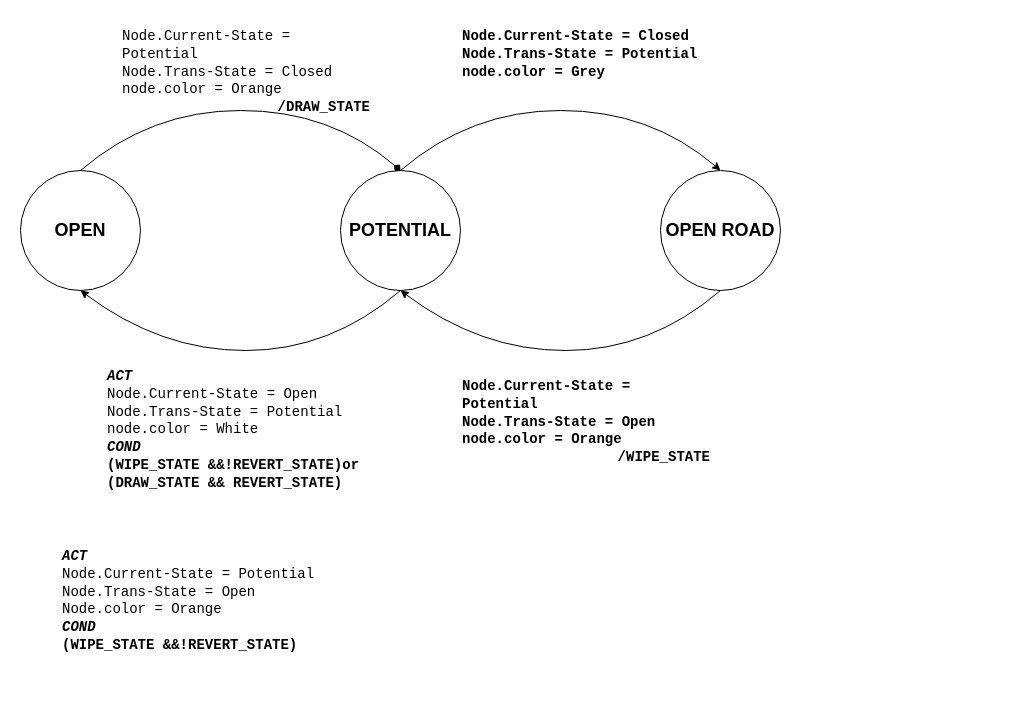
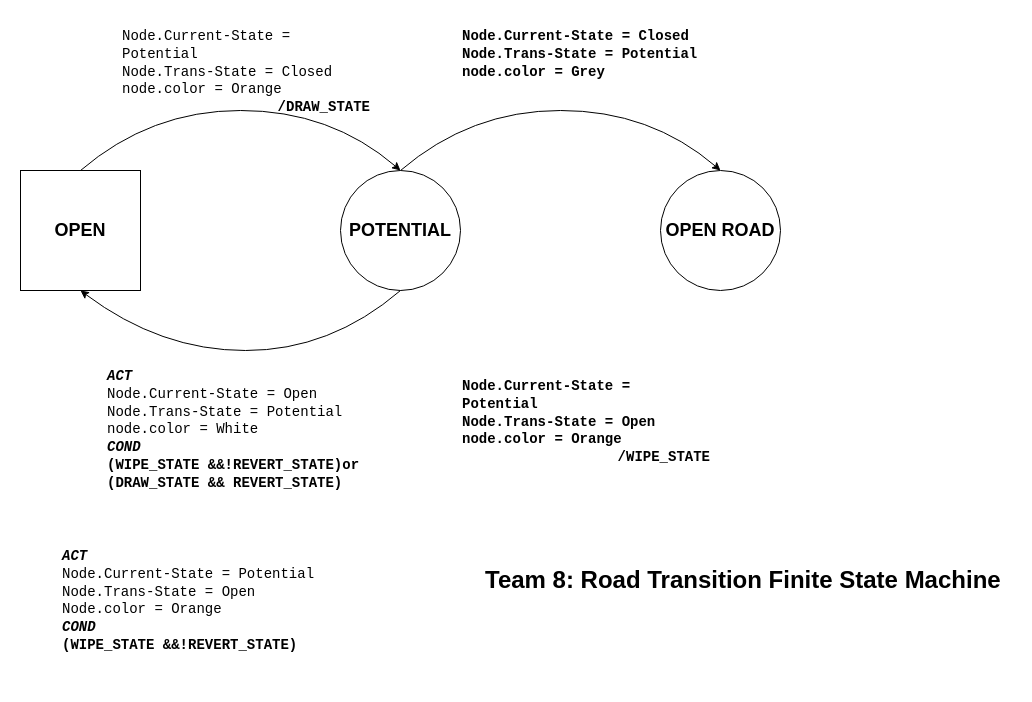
  <mxCell id="0" />
  <mxCell id="1" parent="0" />
  <mxCell id="2" value="&lt;font style=&quot;font-size: 18px;&quot;&gt;&lt;b&gt;POTENTIAL &lt;br&gt;&lt;/b&gt;&lt;/font&gt;" style="ellipse;whiteSpace=wrap;html=1;aspect=fixed;fillColor=default;" parent="1" vertex="1"><mxGeometry x="340" y="170" width="120" height="120" as="geometry" /></mxCell>
  <mxCell id="3" value="&lt;font style=&quot;font-size: 18px;&quot;&gt;&lt;b&gt;OPEN ROAD&lt;br&gt;&lt;/b&gt;&lt;/font&gt;" style="ellipse;whiteSpace=wrap;html=1;aspect=fixed;fillColor=default;" parent="1" vertex="1"><mxGeometry x="660" y="170" width="120" height="120" as="geometry" /></mxCell>
- <mxCell id="4" value="&lt;font style=&quot;font-size: 18px;&quot;&gt;&lt;b&gt;OPEN&lt;/b&gt;&lt;/font&gt;" style="ellipse;whiteSpace=wrap;html=1;aspect=fixed;fillColor=default;" parent="1" vertex="1"><mxGeometry y="170" width="120" height="120" as="geometry" x="20" /></mxCell>
+ <mxCell id="4" value="&lt;font style=&quot;font-size: 18px;&quot;&gt;&lt;b&gt;OPEN&lt;/b&gt;&lt;/font&gt;" style="whiteSpace=wrap;html=1;aspect=fixed;fillColor=default;rounded=0;" parent="1" vertex="1"><mxGeometry y="170" width="120" height="120" as="geometry" x="20" /></mxCell>
  <mxCell id="5" value="&lt;div style=&quot;font-size: 14px;&quot; align=&quot;left&quot;&gt;&lt;font style=&quot;font-size: 14px;&quot; face=&quot;Courier New&quot;&gt;&lt;font style=&quot;font-size: 14px;&quot;&gt;Node.Current-State = Potential&lt;/font&gt;&lt;/font&gt;&lt;/div&gt;&lt;div style=&quot;font-size: 14px;&quot; align=&quot;left&quot;&gt;&lt;font style=&quot;font-size: 14px;&quot; face=&quot;Courier New&quot;&gt;&lt;font style=&quot;font-size: 14px;&quot;&gt;Node.Trans-State = Closed&lt;/font&gt;&lt;/font&gt;&lt;/div&gt;&lt;div style=&quot;font-size: 14px;&quot; align=&quot;left&quot;&gt;&lt;font style=&quot;font-size: 14px;&quot; face=&quot;Courier New&quot;&gt;&lt;font style=&quot;font-size: 14px;&quot;&gt;node.color = Orange&lt;/font&gt;&lt;b&gt;&lt;font style=&quot;font-size: 14px;&quot;&gt;&lt;font style=&quot;font-size: 14px;&quot;&gt;&lt;br&gt;&lt;/font&gt;&lt;/font&gt;&lt;/b&gt;&lt;/font&gt;&lt;/div&gt;&lt;div style=&quot;font-size: 14px;&quot; align=&quot;right&quot;&gt;&lt;font style=&quot;font-size: 14px;&quot; face=&quot;Courier New&quot;&gt;&lt;b&gt;&lt;font style=&quot;font-size: 14px;&quot;&gt;&lt;font style=&quot;font-size: 14px;&quot;&gt;/DRAW_STATE&lt;br&gt;&lt;/font&gt;&lt;/font&gt;&lt;/b&gt;&lt;/font&gt;&lt;/div&gt;&lt;div style=&quot;font-size: 14px;&quot;&gt;&lt;font style=&quot;font-size: 14px;&quot; face=&quot;Courier New&quot;&gt;&lt;b&gt;&lt;font style=&quot;font-size: 14px;&quot;&gt;&lt;font style=&quot;font-size: 14px;&quot;&gt;&lt;br&gt;&lt;/font&gt;&lt;/font&gt;&lt;/b&gt;&lt;/font&gt;&lt;/div&gt;" style="text;html=1;strokeColor=none;fillColor=none;align=left;verticalAlign=top;whiteSpace=wrap;rounded=0;" parent="1" vertex="1"><mxGeometry x="120" y="20" width="250" height="80" as="geometry" /></mxCell>
  <mxCell id="6" value="&lt;div style=&quot;font-size: 14px;&quot;&gt;&lt;font style=&quot;font-size: 14px;&quot; face=&quot;Courier New&quot;&gt;&lt;b&gt;&lt;font style=&quot;font-size: 14px;&quot;&gt;Node.Current-State = Potential&lt;/font&gt;&lt;/b&gt;&lt;/font&gt;&lt;/div&gt;&lt;div style=&quot;font-size: 14px;&quot;&gt;&lt;font style=&quot;font-size: 14px;&quot; face=&quot;Courier New&quot;&gt;&lt;b&gt;&lt;font style=&quot;font-size: 14px;&quot;&gt;Node.Trans-State = Open&lt;/font&gt;&lt;/b&gt;&lt;/font&gt;&lt;/div&gt;&lt;div style=&quot;font-size: 14px;&quot;&gt;&lt;font style=&quot;font-size: 14px;&quot; face=&quot;Courier New&quot;&gt;&lt;b&gt;&lt;font style=&quot;font-size: 14px;&quot;&gt;node.color = Orange&lt;font style=&quot;font-size: 14px;&quot;&gt;&lt;br&gt;&lt;/font&gt;&lt;/font&gt;&lt;/b&gt;&lt;/font&gt;&lt;/div&gt;&lt;div style=&quot;font-size: 14px;&quot; align=&quot;right&quot;&gt;&lt;font style=&quot;font-size: 14px;&quot; face=&quot;Courier New&quot;&gt;&lt;b&gt;&lt;font style=&quot;font-size: 14px;&quot;&gt;&lt;font style=&quot;font-size: 14px;&quot;&gt;/WIPE_STATE&lt;br&gt;&lt;/font&gt;&lt;/font&gt;&lt;/b&gt;&lt;/font&gt;&lt;/div&gt;" style="text;html=1;strokeColor=none;fillColor=none;align=left;verticalAlign=top;whiteSpace=wrap;rounded=0;" parent="1" vertex="1"><mxGeometry x="460" y="370" width="250" height="60" as="geometry" /></mxCell>
  <mxCell id="7" value="&lt;div style=&quot;font-size: 14px;&quot;&gt;&lt;font style=&quot;font-size: 14px;&quot; face=&quot;Courier New&quot;&gt;&lt;b&gt;&lt;font style=&quot;font-size: 14px;&quot;&gt;Node.Current-State = Closed&lt;/font&gt;&lt;/b&gt;&lt;/font&gt;&lt;/div&gt;&lt;div style=&quot;font-size: 14px;&quot;&gt;&lt;font style=&quot;font-size: 14px;&quot; face=&quot;Courier New&quot;&gt;&lt;b&gt;&lt;font style=&quot;font-size: 14px;&quot;&gt;Node.Trans-State = Potential&lt;/font&gt;&lt;/b&gt;&lt;/font&gt;&lt;/div&gt;&lt;div style=&quot;font-size: 14px;&quot;&gt;&lt;font style=&quot;font-size: 14px;&quot; face=&quot;Courier New&quot;&gt;&lt;b&gt;&lt;font style=&quot;font-size: 14px;&quot;&gt;node.color = Grey&lt;/font&gt;&lt;/b&gt;&lt;/font&gt;&lt;/div&gt;" style="text;html=1;strokeColor=none;fillColor=none;align=left;verticalAlign=top;whiteSpace=wrap;rounded=0;" parent="1" vertex="1"><mxGeometry x="460" y="20" width="250" height="70" as="geometry" /></mxCell>
- <mxCell id="8" value="" style="curved=1;endArrow=diamond;html=1;rounded=0;exitX=0.5;exitY=0;exitDx=0;exitDy=0;entryX=0.5;entryY=0;entryDx=0;entryDy=0;" parent="1" source="4" target="2" edge="1"><mxGeometry width="50" height="50" relative="1" as="geometry"><mxPoint x="600" y="290" as="sourcePoint" /><mxPoint x="650" y="240" as="targetPoint" /><Array as="points"><mxPoint x="150" y="110" /><mxPoint x="330" y="110" /></Array></mxGeometry></mxCell>
+ <mxCell id="8" value="" style="curved=1;endArrow=classic;html=1;rounded=0;exitX=0.5;exitY=0;exitDx=0;exitDy=0;entryX=0.5;entryY=0;entryDx=0;entryDy=0;" parent="1" source="4" target="2" edge="1"><mxGeometry width="50" height="50" relative="1" as="geometry"><mxPoint x="600" y="290" as="sourcePoint" /><mxPoint x="650" y="240" as="targetPoint" /><Array as="points"><mxPoint x="150" y="110" /><mxPoint x="330" y="110" /></Array></mxGeometry></mxCell>
  <mxCell id="9" value="" style="curved=1;endArrow=classic;html=1;rounded=0;exitX=0.5;exitY=0;exitDx=0;exitDy=0;entryX=0.5;entryY=0;entryDx=0;entryDy=0;" parent="1" source="2" edge="1"><mxGeometry width="50" height="50" relative="1" as="geometry"><mxPoint x="400" y="170" as="sourcePoint" /><mxPoint x="720" y="170" as="targetPoint" /><Array as="points"><mxPoint x="470" y="110" /><mxPoint x="650" y="110" /></Array></mxGeometry></mxCell>
- <mxCell id="10" value="" style="curved=1;endArrow=classic;html=1;rounded=0;exitX=0.5;exitY=1;exitDx=0;exitDy=0;entryX=0.5;entryY=1;entryDx=0;entryDy=0;" parent="1" source="3" target="2" edge="1"><mxGeometry width="50" height="50" relative="1" as="geometry"><mxPoint x="590" y="410" as="sourcePoint" /><mxPoint x="910" y="410" as="targetPoint" /><Array as="points"><mxPoint x="650" y="350" /><mxPoint x="480" y="350" /></Array></mxGeometry></mxCell>
  <mxCell id="11" value="" style="curved=1;endArrow=classic;html=1;rounded=0;exitX=0.5;exitY=1;exitDx=0;exitDy=0;entryX=0.5;entryY=1;entryDx=0;entryDy=0;" parent="1" target="4" edge="1"><mxGeometry width="50" height="50" relative="1" as="geometry"><mxPoint x="400" y="290" as="sourcePoint" /><mxPoint x="80" y="290" as="targetPoint" /><Array as="points"><mxPoint x="330" y="350" /><mxPoint x="160" y="350" /></Array></mxGeometry></mxCell>
+ <mxCell id="12" value="&lt;h1&gt;Team 8: Road Transition Finite State Machine&lt;br&gt;&lt;/h1&gt;" style="text;html=1;strokeColor=none;fillColor=none;spacing=5;spacingTop=-20;whiteSpace=wrap;overflow=hidden;rounded=0;" parent="1" vertex="1"><mxGeometry x="480" y="560" width="530" height="30" as="geometry" /></mxCell>
  <mxCell id="13" value="&lt;div style=&quot;font-size: 14px;&quot;&gt;&lt;font style=&quot;font-size: 14px;&quot; face=&quot;Courier New&quot;&gt;&lt;font style=&quot;font-size: 14px;&quot;&gt;&lt;b&gt;&lt;i&gt;ACT&lt;/i&gt;&lt;br&gt;&lt;/b&gt;&lt;/font&gt;&lt;/font&gt;&lt;/div&gt;&lt;div style=&quot;font-size: 14px;&quot; align=&quot;left&quot;&gt;&lt;font style=&quot;font-size: 14px;&quot; face=&quot;Courier New&quot;&gt;&lt;font style=&quot;font-size: 14px;&quot;&gt;Node.Current-State = Open&lt;/font&gt;&lt;/font&gt;&lt;/div&gt;&lt;div style=&quot;font-size: 14px;&quot; align=&quot;left&quot;&gt;&lt;font style=&quot;font-size: 14px;&quot; face=&quot;Courier New&quot;&gt;&lt;font style=&quot;font-size: 14px;&quot;&gt;Node.Trans-State = Potential&lt;/font&gt;&lt;/font&gt;&lt;/div&gt;&lt;div style=&quot;font-size: 14px;&quot; align=&quot;left&quot;&gt;&lt;font style=&quot;font-size: 14px;&quot; face=&quot;Courier New&quot;&gt;&lt;font style=&quot;font-size: 14px;&quot;&gt;node.color = White&lt;/font&gt;&lt;/font&gt;&lt;/div&gt;&lt;div style=&quot;font-size: 14px;&quot;&gt;&lt;b&gt;&lt;font style=&quot;font-size: 14px;&quot; face=&quot;Courier New&quot;&gt;&lt;font style=&quot;font-size: 14px;&quot;&gt;&lt;i&gt;COND&lt;u&gt;&lt;br&gt;&lt;/u&gt;&lt;/i&gt;&lt;/font&gt;&lt;/font&gt;&lt;/b&gt;&lt;/div&gt;&lt;div style=&quot;font-size: 14px;&quot; align=&quot;left&quot;&gt;&lt;font style=&quot;font-size: 14px;&quot; face=&quot;Courier New&quot;&gt;&lt;b&gt;&lt;font style=&quot;font-size: 14px;&quot;&gt;&lt;font style=&quot;font-size: 14px;&quot;&gt;(WIPE_STATE &amp;amp;&amp;amp;!REVERT_STATE)or&lt;br&gt;&lt;/font&gt;&lt;/font&gt;&lt;/b&gt;&lt;/font&gt;&lt;/div&gt;&lt;div style=&quot;font-size: 14px;&quot; align=&quot;left&quot;&gt;&lt;font style=&quot;font-size: 14px;&quot; face=&quot;Courier New&quot;&gt;&lt;b&gt;&lt;font style=&quot;font-size: 14px;&quot;&gt;&lt;font style=&quot;font-size: 14px;&quot;&gt;(DRAW_STATE &amp;amp;&amp;amp; REVERT_STATE)&lt;br&gt;&lt;/font&gt;&lt;/font&gt;&lt;/b&gt;&lt;/font&gt;&lt;/div&gt;" style="text;html=1;strokeColor=none;fillColor=none;align=left;verticalAlign=top;whiteSpace=wrap;rounded=0;" vertex="1" parent="1"><mxGeometry x="105" y="360" width="280" height="140" as="geometry" /></mxCell>
  <mxCell id="14" value="&lt;div style=&quot;font-size: 14px;&quot;&gt;&lt;font style=&quot;font-size: 14px;&quot; face=&quot;Courier New&quot;&gt;&lt;font style=&quot;font-size: 14px;&quot;&gt;&lt;b&gt;&lt;i&gt;ACT&lt;/i&gt;&lt;br&gt;&lt;/b&gt;&lt;/font&gt;&lt;/font&gt;&lt;/div&gt;&lt;div style=&quot;font-size: 14px;&quot;&gt;&lt;font style=&quot;font-size: 14px;&quot; face=&quot;Courier New&quot;&gt;&lt;font style=&quot;font-size: 14px;&quot;&gt;Node.Current-State = Potential&lt;/font&gt;&lt;/font&gt;&lt;/div&gt;&lt;div style=&quot;font-size: 14px;&quot;&gt;&lt;font style=&quot;font-size: 14px;&quot; face=&quot;Courier New&quot;&gt;&lt;font style=&quot;font-size: 14px;&quot;&gt;Node.Trans-State = Open&lt;/font&gt;&lt;/font&gt;&lt;/div&gt;&lt;div style=&quot;font-size: 14px;&quot;&gt;&lt;font style=&quot;font-size: 14px;&quot; face=&quot;Courier New&quot;&gt;&lt;font style=&quot;font-size: 14px;&quot;&gt;Node.color = Orange&lt;/font&gt;&lt;b&gt;&lt;font style=&quot;font-size: 14px;&quot;&gt;&lt;font style=&quot;font-size: 14px;&quot;&gt;&lt;br&gt;&lt;/font&gt;&lt;/font&gt;&lt;/b&gt;&lt;/font&gt;&lt;/div&gt;&lt;div style=&quot;font-size: 14px;&quot;&gt;&lt;b&gt;&lt;font style=&quot;font-size: 14px;&quot; face=&quot;Courier New&quot;&gt;&lt;font style=&quot;font-size: 14px;&quot;&gt;&lt;i&gt;COND&lt;u&gt;&lt;br&gt;&lt;/u&gt;&lt;/i&gt;&lt;/font&gt;&lt;/font&gt;&lt;/b&gt;&lt;/div&gt;&lt;div style=&quot;font-size: 14px;&quot; align=&quot;left&quot;&gt;&lt;font style=&quot;font-size: 14px;&quot; face=&quot;Courier New&quot;&gt;&lt;b&gt;&lt;font style=&quot;font-size: 14px;&quot;&gt;&lt;font style=&quot;font-size: 14px;&quot;&gt;(WIPE_STATE &amp;amp;&amp;amp;!REVERT_STATE)&lt;/font&gt;&lt;/font&gt;&lt;/b&gt;&lt;/font&gt;&lt;/div&gt;" style="text;html=1;strokeColor=none;fillColor=none;align=left;verticalAlign=top;whiteSpace=wrap;rounded=0;" vertex="1" parent="1"><mxGeometry x="60" y="540" width="280" height="140" as="geometry" /></mxCell>
